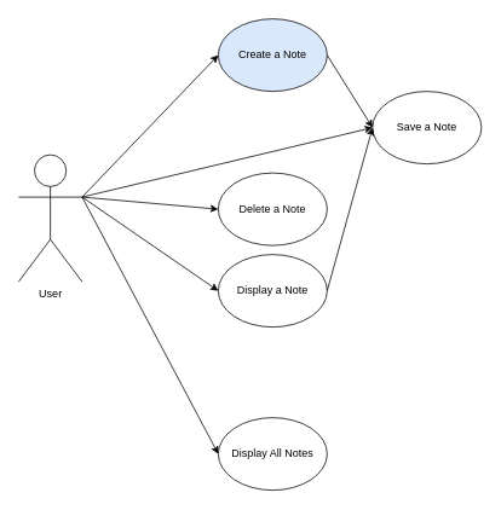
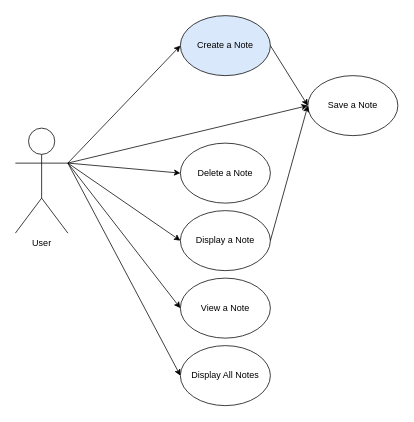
  <mxCell id="0" />
  <mxCell id="1" parent="0" />
  <mxCell id="2" value="User" style="shape=umlActor;verticalLabelPosition=bottom;verticalAlign=top;html=1;outlineConnect=0;" vertex="1" parent="1"><mxGeometry x="20" y="170" width="70" height="140" as="geometry" /></mxCell>
  <mxCell id="3" value="Create a Note" style="ellipse;whiteSpace=wrap;html=1;fillColor=#dae8fc;" vertex="1" parent="1"><mxGeometry x="240" y="20" width="120" height="80" as="geometry" /></mxCell>
  <mxCell id="4" value="Display All Notes" style="ellipse;whiteSpace=wrap;html=1;" vertex="1" parent="1"><mxGeometry x="240" y="460" width="120" height="80" as="geometry" /></mxCell>
+ <mxCell id="5" value="View a Note" style="ellipse;whiteSpace=wrap;html=1;" vertex="1" parent="1"><mxGeometry x="240" y="370" width="120" height="80" as="geometry" /></mxCell>
  <mxCell id="6" value="Delete a Note" style="ellipse;whiteSpace=wrap;html=1;" vertex="1" parent="1"><mxGeometry x="240" y="190" width="120" height="80" as="geometry" /></mxCell>
  <mxCell id="7" value="Display a Note" style="ellipse;whiteSpace=wrap;html=1;" vertex="1" parent="1"><mxGeometry x="240" y="280" width="120" height="80" as="geometry" /></mxCell>
  <mxCell id="8" value="Save a Note" style="ellipse;whiteSpace=wrap;html=1;" vertex="1" parent="1"><mxGeometry x="410" y="100" width="120" height="80" as="geometry" /></mxCell>
  <mxCell id="9" value="" style="endArrow=classic;html=1;rounded=0;exitX=1;exitY=0.333;exitDx=0;exitDy=0;exitPerimeter=0;entryX=0;entryY=0.5;entryDx=0;entryDy=0;" edge="1" parent="1" source="2" target="3"><mxGeometry width="50" height="50" relative="1" as="geometry"><mxPoint x="260" y="160" as="sourcePoint" /><mxPoint x="310" y="110" as="targetPoint" /></mxGeometry></mxCell>
  <mxCell id="10" value="" style="endArrow=classic;html=1;rounded=0;exitX=1;exitY=0.333;exitDx=0;exitDy=0;exitPerimeter=0;entryX=0;entryY=0.5;entryDx=0;entryDy=0;" edge="1" parent="1" source="2" target="6"><mxGeometry width="50" height="50" relative="1" as="geometry"><mxPoint x="100" y="227" as="sourcePoint" /><mxPoint x="250" y="70" as="targetPoint" /></mxGeometry></mxCell>
  <mxCell id="11" value="" style="endArrow=classic;html=1;rounded=0;entryX=0;entryY=0.5;entryDx=0;entryDy=0;exitX=1;exitY=0.333;exitDx=0;exitDy=0;exitPerimeter=0;" edge="1" parent="1" source="2" target="7"><mxGeometry width="50" height="50" relative="1" as="geometry"><mxPoint x="90" y="220" as="sourcePoint" /><mxPoint x="260" y="80" as="targetPoint" /></mxGeometry></mxCell>
  <mxCell id="12" value="" style="endArrow=classic;html=1;rounded=0;entryX=0;entryY=0.5;entryDx=0;entryDy=0;exitX=1;exitY=0.333;exitDx=0;exitDy=0;exitPerimeter=0;" edge="1" parent="1" source="2" target="4"><mxGeometry width="50" height="50" relative="1" as="geometry"><mxPoint x="100" y="227" as="sourcePoint" /><mxPoint x="250" y="260" as="targetPoint" /></mxGeometry></mxCell>
+ <mxCell id="13" value="" style="endArrow=classic;html=1;rounded=0;entryX=0;entryY=0.5;entryDx=0;entryDy=0;exitX=1;exitY=0.333;exitDx=0;exitDy=0;exitPerimeter=0;" edge="1" parent="1" source="2" target="5"><mxGeometry width="50" height="50" relative="1" as="geometry"><mxPoint x="110" y="237" as="sourcePoint" /><mxPoint x="260" y="270" as="targetPoint" /></mxGeometry></mxCell>
  <mxCell id="14" value="" style="endArrow=classic;html=1;rounded=0;exitX=1;exitY=0.5;exitDx=0;exitDy=0;entryX=0;entryY=0.5;entryDx=0;entryDy=0;" edge="1" parent="1" source="7" target="8"><mxGeometry width="50" height="50" relative="1" as="geometry"><mxPoint x="100" y="227" as="sourcePoint" /><mxPoint x="250" y="170" as="targetPoint" /></mxGeometry></mxCell>
  <mxCell id="15" value="" style="endArrow=classic;html=1;rounded=0;entryX=0;entryY=0.5;entryDx=0;entryDy=0;exitX=1;exitY=0.5;exitDx=0;exitDy=0;" edge="1" parent="1" source="3" target="8"><mxGeometry width="50" height="50" relative="1" as="geometry"><mxPoint x="370" y="250" as="sourcePoint" /><mxPoint x="410" y="80" as="targetPoint" /></mxGeometry></mxCell>
  <mxCell id="16" value="" style="endArrow=classic;html=1;rounded=0;exitX=1;exitY=0.333;exitDx=0;exitDy=0;exitPerimeter=0;entryX=0;entryY=0.5;entryDx=0;entryDy=0;" edge="1" parent="1" source="2" target="8"><mxGeometry width="50" height="50" relative="1" as="geometry"><mxPoint x="370" y="70" as="sourcePoint" /><mxPoint x="390" y="90" as="targetPoint" /></mxGeometry></mxCell>
